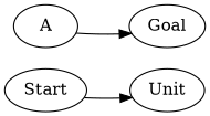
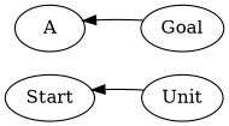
  digraph {
    rankdir=LR
    Start
    Unit
    A
    Goal
-   Start -> Unit
-   A -> Goal
+   Unit -> Start
+   Goal -> A
  }
